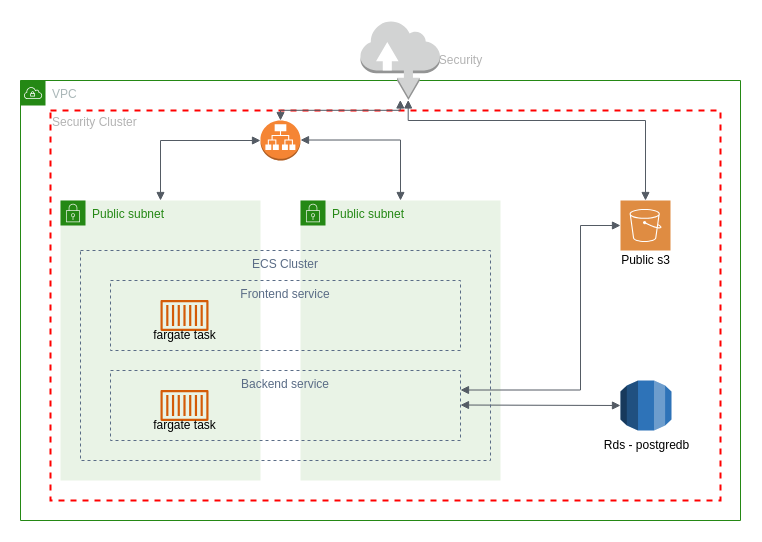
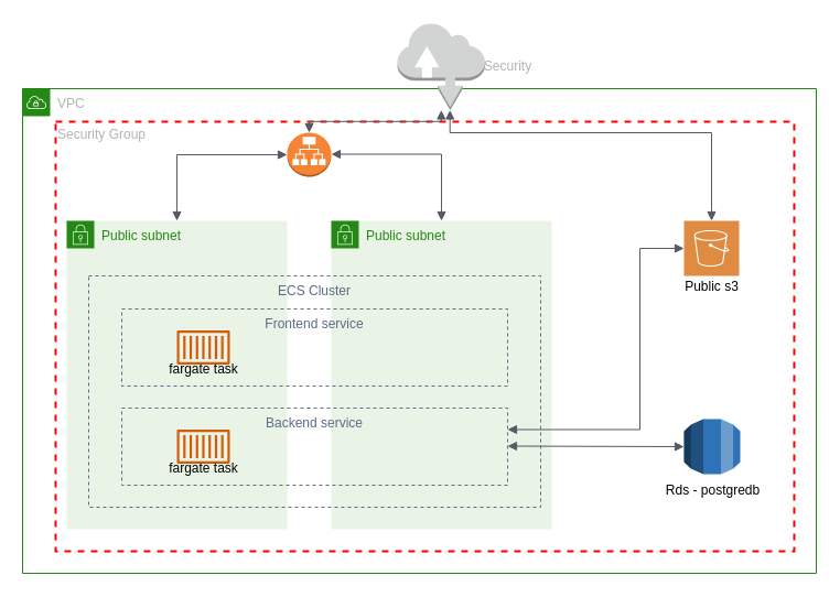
  <mxCell id="0" />
  <mxCell id="1" parent="0" />
  <mxCell id="2" value="VPC" style="points=[[0,0],[0.25,0],[0.5,0],[0.75,0],[1,0],[1,0.25],[1,0.5],[1,0.75],[1,1],[0.75,1],[0.5,1],[0.25,1],[0,1],[0,0.75],[0,0.5],[0,0.25]];outlineConnect=0;gradientColor=none;html=1;whiteSpace=wrap;fontSize=12;fontStyle=0;container=1;pointerEvents=0;collapsible=0;recursiveResize=0;shape=mxgraph.aws4.group;grIcon=mxgraph.aws4.group_vpc;strokeColor=#248814;fillColor=none;verticalAlign=top;align=left;spacingLeft=30;fontColor=#AAB7B8;dashed=0;" vertex="1" parent="1"><mxGeometry x="20" y="80" width="720" height="440" as="geometry" /></mxCell>
  <mxCell id="3" value="Public subnet" style="points=[[0,0],[0.25,0],[0.5,0],[0.75,0],[1,0],[1,0.25],[1,0.5],[1,0.75],[1,1],[0.75,1],[0.5,1],[0.25,1],[0,1],[0,0.75],[0,0.5],[0,0.25]];outlineConnect=0;gradientColor=none;html=1;whiteSpace=wrap;fontSize=12;fontStyle=0;container=1;pointerEvents=0;collapsible=0;recursiveResize=0;shape=mxgraph.aws4.group;grIcon=mxgraph.aws4.group_security_group;grStroke=0;strokeColor=#248814;fillColor=#E9F3E6;verticalAlign=top;align=left;spacingLeft=30;fontColor=#248814;dashed=0;" vertex="1" parent="2"><mxGeometry x="280" y="120" width="200" height="280" as="geometry" /></mxCell>
  <mxCell id="4" value="" style="edgeStyle=orthogonalEdgeStyle;html=1;endArrow=block;elbow=vertical;startArrow=block;startFill=1;endFill=1;strokeColor=#545B64;rounded=0;entryX=0;entryY=0.5;entryDx=0;entryDy=0;entryPerimeter=0;" edge="1" parent="3" target="9"><mxGeometry width="100" relative="1" as="geometry"><mxPoint x="160" y="204.52" as="sourcePoint" /><mxPoint x="260" y="204.52" as="targetPoint" /></mxGeometry></mxCell>
  <mxCell id="5" value="" style="edgeStyle=orthogonalEdgeStyle;html=1;endArrow=block;elbow=vertical;startArrow=block;startFill=1;endFill=1;strokeColor=#545B64;rounded=0;fontColor=#B3B3B3;" edge="1" parent="3" target="8"><mxGeometry width="100" relative="1" as="geometry"><mxPoint x="160" y="189.5" as="sourcePoint" /><mxPoint x="260" y="189.5" as="targetPoint" /><Array as="points"><mxPoint x="280" y="190" /><mxPoint x="280" y="25" /></Array></mxGeometry></mxCell>
  <mxCell id="6" value="Public subnet" style="points=[[0,0],[0.25,0],[0.5,0],[0.75,0],[1,0],[1,0.25],[1,0.5],[1,0.75],[1,1],[0.75,1],[0.5,1],[0.25,1],[0,1],[0,0.75],[0,0.5],[0,0.25]];outlineConnect=0;gradientColor=none;html=1;whiteSpace=wrap;fontSize=12;fontStyle=0;container=1;pointerEvents=0;collapsible=0;recursiveResize=0;shape=mxgraph.aws4.group;grIcon=mxgraph.aws4.group_security_group;grStroke=0;strokeColor=#248814;fillColor=#E9F3E6;verticalAlign=top;align=left;spacingLeft=30;fontColor=#248814;dashed=0;" vertex="1" parent="2"><mxGeometry x="40" y="120" width="200" height="280" as="geometry" /></mxCell>
  <mxCell id="7" value="" style="outlineConnect=0;dashed=0;verticalLabelPosition=bottom;verticalAlign=top;align=center;html=1;shape=mxgraph.aws3.application_load_balancer;fillColor=#F58534;gradientColor=none;" vertex="1" parent="2"><mxGeometry x="240" y="40" width="40" height="40" as="geometry" /></mxCell>
  <mxCell id="8" value="" style="sketch=0;pointerEvents=1;shadow=0;dashed=0;html=1;strokeColor=none;fillColor=#DF8C42;labelPosition=center;verticalLabelPosition=bottom;verticalAlign=top;align=center;outlineConnect=0;shape=mxgraph.veeam2.aws_s3;" vertex="1" parent="2"><mxGeometry x="600" y="120" width="50" height="50" as="geometry" /></mxCell>
  <mxCell id="9" value="" style="outlineConnect=0;dashed=0;verticalLabelPosition=bottom;verticalAlign=top;align=center;html=1;shape=mxgraph.aws3.rds;fillColor=#2E73B8;gradientColor=none;" vertex="1" parent="2"><mxGeometry x="600" y="300" width="51" height="50" as="geometry" /></mxCell>
  <mxCell id="10" value="" style="edgeStyle=orthogonalEdgeStyle;html=1;endArrow=block;elbow=vertical;startArrow=block;startFill=1;endFill=1;strokeColor=#545B64;rounded=0;exitX=0.5;exitY=0;exitDx=0;exitDy=0;entryX=0;entryY=0.5;entryDx=0;entryDy=0;entryPerimeter=0;" edge="1" parent="2" source="6" target="7"><mxGeometry width="100" relative="1" as="geometry"><mxPoint x="205" y="130" as="sourcePoint" /><mxPoint x="305" y="130" as="targetPoint" /></mxGeometry></mxCell>
  <mxCell id="11" value="" style="edgeStyle=orthogonalEdgeStyle;html=1;endArrow=block;elbow=vertical;startArrow=block;startFill=1;endFill=1;strokeColor=#545B64;rounded=0;entryX=0.5;entryY=0;entryDx=0;entryDy=0;" edge="1" parent="2" target="3"><mxGeometry width="100" relative="1" as="geometry"><mxPoint x="280" y="59.52" as="sourcePoint" /><mxPoint x="380" y="59.52" as="targetPoint" /><Array as="points"><mxPoint x="380" y="60" /></Array></mxGeometry></mxCell>
  <mxCell id="12" value="Rds - postgredb" style="text;html=1;align=center;verticalAlign=middle;resizable=0;points=[];autosize=1;strokeColor=none;fillColor=none;" vertex="1" parent="2"><mxGeometry x="570.5" y="350" width="110" height="30" as="geometry" /></mxCell>
  <mxCell id="13" value="Public s3" style="text;html=1;align=center;verticalAlign=middle;resizable=0;points=[];autosize=1;strokeColor=none;fillColor=none;" vertex="1" parent="2"><mxGeometry x="590" y="165" width="70" height="30" as="geometry" /></mxCell>
- <mxCell id="14" value="Security Cluster" style="fontStyle=0;verticalAlign=top;align=left;spacingTop=-2;fillColor=none;rounded=0;whiteSpace=wrap;html=1;strokeColor=#FF0000;strokeWidth=2;dashed=1;container=1;collapsible=0;expand=0;recursiveResize=0;fontColor=#B3B3B3;" vertex="1" parent="2"><mxGeometry x="30" y="30" width="670" height="390" as="geometry" /></mxCell>
+ <mxCell id="14" value="Security Group" style="fontStyle=0;verticalAlign=top;align=left;spacingTop=-2;fillColor=none;rounded=0;whiteSpace=wrap;html=1;strokeColor=#FF0000;strokeWidth=2;dashed=1;container=1;collapsible=0;expand=0;recursiveResize=0;fontColor=#B3B3B3;" vertex="1" parent="2"><mxGeometry x="30" y="30" width="670" height="390" as="geometry" /></mxCell>
  <mxCell id="15" value="ECS Cluster" style="fillColor=none;strokeColor=#5A6C86;dashed=1;verticalAlign=top;fontStyle=0;fontColor=#5A6C86;" vertex="1" parent="1"><mxGeometry x="80" y="250" width="410" height="210" as="geometry" /></mxCell>
  <mxCell id="16" value="Frontend service" style="fillColor=none;strokeColor=#5A6C86;dashed=1;verticalAlign=top;fontStyle=0;fontColor=#5A6C86;" vertex="1" parent="1"><mxGeometry x="110" y="280" width="350" height="70" as="geometry" /></mxCell>
  <mxCell id="17" value="Backend service" style="fillColor=none;strokeColor=#5A6C86;dashed=1;verticalAlign=top;fontStyle=0;fontColor=#5A6C86;" vertex="1" parent="1"><mxGeometry x="110" y="370" width="350" height="70" as="geometry" /></mxCell>
  <mxCell id="18" value="" style="sketch=0;outlineConnect=0;fontColor=#232F3E;gradientColor=none;fillColor=#D45B07;strokeColor=none;dashed=0;verticalLabelPosition=bottom;verticalAlign=top;align=center;html=1;fontSize=12;fontStyle=0;aspect=fixed;pointerEvents=1;shape=mxgraph.aws4.container_1;" vertex="1" parent="1"><mxGeometry x="160" y="299.5" width="48" height="31" as="geometry" /></mxCell>
  <mxCell id="19" value="" style="sketch=0;outlineConnect=0;fontColor=#232F3E;gradientColor=none;fillColor=#D45B07;strokeColor=none;dashed=0;verticalLabelPosition=bottom;verticalAlign=top;align=center;html=1;fontSize=12;fontStyle=0;aspect=fixed;pointerEvents=1;shape=mxgraph.aws4.container_1;" vertex="1" parent="1"><mxGeometry x="160" y="389.5" width="48" height="31" as="geometry" /></mxCell>
  <mxCell id="20" value="" style="outlineConnect=0;dashed=0;verticalLabelPosition=bottom;verticalAlign=top;align=center;html=1;shape=mxgraph.aws3.internet;fillColor=#D2D3D3;gradientColor=none;" vertex="1" parent="1"><mxGeometry x="360" y="20" width="79.5" height="79.5" as="geometry" /></mxCell>
  <mxCell id="21" value="" style="edgeStyle=orthogonalEdgeStyle;html=1;endArrow=block;elbow=vertical;startArrow=block;startFill=1;endFill=1;strokeColor=#545B64;rounded=0;exitX=0.5;exitY=0;exitDx=0;exitDy=0;exitPerimeter=0;" edge="1" parent="1" source="7" target="20"><mxGeometry width="100" relative="1" as="geometry"><mxPoint x="330" y="139.52" as="sourcePoint" /><mxPoint x="430" y="139.52" as="targetPoint" /></mxGeometry></mxCell>
  <mxCell id="22" value="" style="edgeStyle=orthogonalEdgeStyle;html=1;endArrow=block;elbow=vertical;startArrow=block;startFill=1;endFill=1;strokeColor=#545B64;rounded=0;exitX=0.6;exitY=1;exitDx=0;exitDy=0;exitPerimeter=0;" edge="1" parent="1" source="20" target="8"><mxGeometry width="100" relative="1" as="geometry"><mxPoint x="430" y="110" as="sourcePoint" /><mxPoint x="530" y="110" as="targetPoint" /><Array as="points"><mxPoint x="408" y="120" /><mxPoint x="645" y="120" /></Array></mxGeometry></mxCell>
  <mxCell id="23" value="fargate task" style="text;html=1;align=center;verticalAlign=middle;resizable=0;points=[];autosize=1;strokeColor=none;fillColor=none;" vertex="1" parent="1"><mxGeometry x="139" y="320" width="90" height="30" as="geometry" /></mxCell>
  <mxCell id="24" value="fargate task" style="text;html=1;align=center;verticalAlign=middle;resizable=0;points=[];autosize=1;strokeColor=none;fillColor=none;" vertex="1" parent="1"><mxGeometry x="139" y="410" width="90" height="30" as="geometry" /></mxCell>
  <mxCell id="25" value="Security" style="text;html=1;align=center;verticalAlign=middle;resizable=0;points=[];autosize=1;strokeColor=none;fillColor=none;fontColor=#B3B3B3;" vertex="1" parent="1"><mxGeometry x="430" y="44.75" width="60" height="30" as="geometry" /></mxCell>
